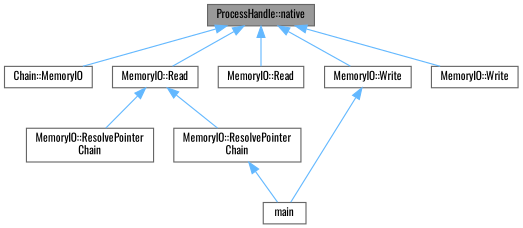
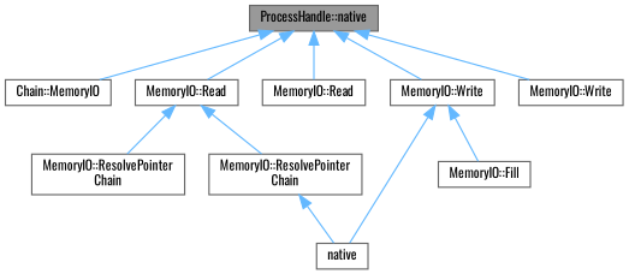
  digraph {
    fontname=Oswald
    rankdir=TB
    node [color=grey40 fillcolor=white fontname=Oswald fontsize=10 shape=box style=filled]
    edge [color=steelblue1 dir=back fontname=Oswald fontsize=10 labelfontname=Helvetica labelfontsize=10 style=solid]
    n1 [color=gray40 fillcolor=grey60 fontcolor=black height=0.2 label="ProcessHandle::native" width=0.4]
    n2 [height=0.2 label="Chain::MemoryIO" width=0.4]
    n3 [height=0.2 label="MemoryIO::Read" width=0.4]
    n4 [height=0.2 label="MemoryIO::Read" width=0.4]
    n5 [height=0.2 label="MemoryIO::Write" width=0.4]
    n6 [height=0.2 label="MemoryIO::Write" width=0.4]
    n7 [height=0.2 label="MemoryIO::ResolvePointer\lChain" width=0.4]
    n8 [height=0.2 label="MemoryIO::ResolvePointer\lChain" width=0.4]
-   n9 [height=0.2 label=main width=0.4]
+   n9 [height=0.2 label=native width=0.4]
+   n10 [height=0.2 label="MemoryIO::Fill" width=0.4]
    n1 -> n2
    n1 -> n3
    n1 -> n4
    n1 -> n5
    n1 -> n6
    n3 -> n7
    n3 -> n8
    n5 -> n9
+   n5 -> n10
    n8 -> n9
  }
